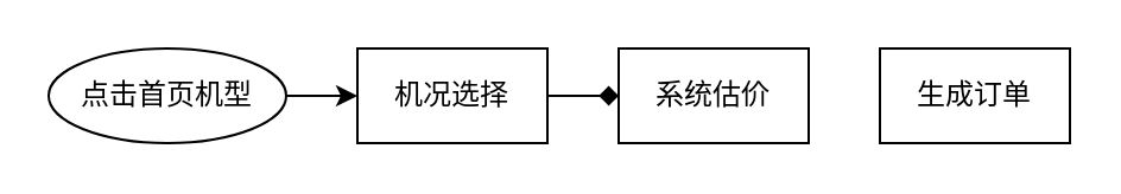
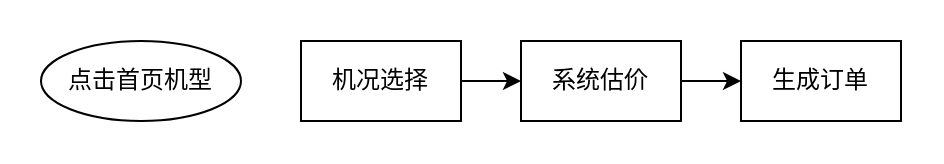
  <mxCell id="0" />
  <mxCell id="1" parent="0" />
- <mxCell id="2" style="edgeStyle=orthogonalEdgeStyle;rounded=0;orthogonalLoop=1;jettySize=auto;html=1;exitX=1;exitY=0.5;exitDx=0;exitDy=0;" parent="1" source="3" target="5" edge="1"><mxGeometry relative="1" as="geometry" /></mxCell>
  <mxCell id="3" value="点击首页机型" style="ellipse;whiteSpace=wrap;html=1;arcSize=50;" parent="1" vertex="1"><mxGeometry x="20" y="20" width="100" height="40" as="geometry" /></mxCell>
- <mxCell id="4" style="edgeStyle=orthogonalEdgeStyle;rounded=0;orthogonalLoop=1;jettySize=auto;html=1;exitX=1;exitY=0.5;exitDx=0;exitDy=0;entryX=0;entryY=0.5;entryDx=0;entryDy=0;endArrow=diamond;" edge="1" parent="1" source="5" target="7"><mxGeometry relative="1" as="geometry" /></mxCell>
+ <mxCell id="4" style="edgeStyle=orthogonalEdgeStyle;rounded=0;orthogonalLoop=1;jettySize=auto;html=1;exitX=1;exitY=0.5;exitDx=0;exitDy=0;entryX=0;entryY=0.5;entryDx=0;entryDy=0;" edge="1" parent="1" source="5" target="7"><mxGeometry relative="1" as="geometry" /></mxCell>
  <mxCell id="5" value="机况选择" style="rounded=0;whiteSpace=wrap;html=1;" parent="1" vertex="1"><mxGeometry x="150" y="20" width="80" height="40" as="geometry" /></mxCell>
+ <mxCell id="6" style="edgeStyle=orthogonalEdgeStyle;rounded=0;orthogonalLoop=1;jettySize=auto;html=1;exitX=1;exitY=0.5;exitDx=0;exitDy=0;entryX=0;entryY=0.5;entryDx=0;entryDy=0;" edge="1" parent="1" source="7" target="8"><mxGeometry relative="1" as="geometry" /></mxCell>
  <mxCell id="7" value="系统估价" style="rounded=0;whiteSpace=wrap;html=1;" vertex="1" parent="1"><mxGeometry x="260" y="20" width="80" height="40" as="geometry" /></mxCell>
  <mxCell id="8" value="生成订单" style="rounded=0;whiteSpace=wrap;html=1;" vertex="1" parent="1"><mxGeometry x="370" y="20" width="80" height="40" as="geometry" /></mxCell>
